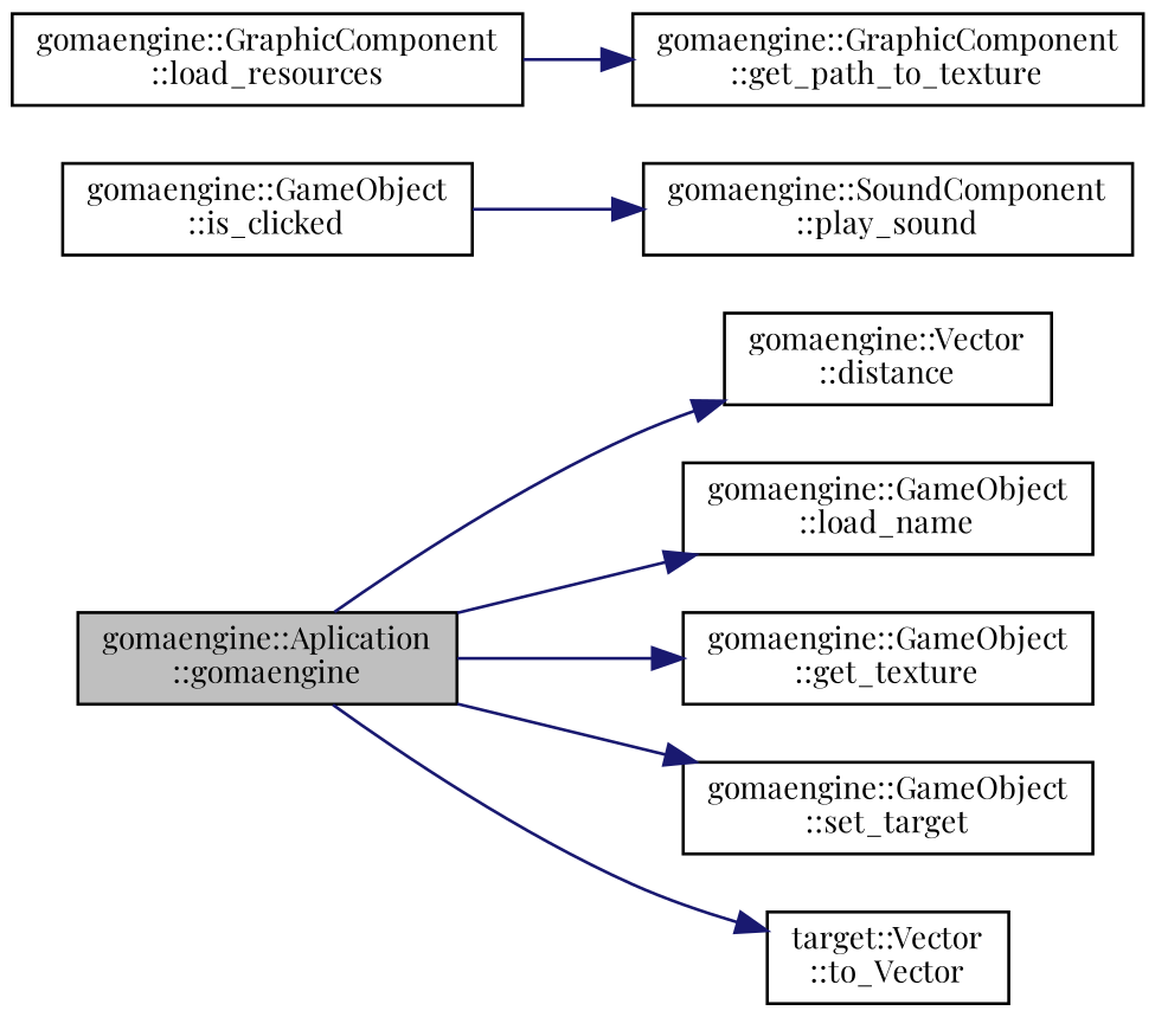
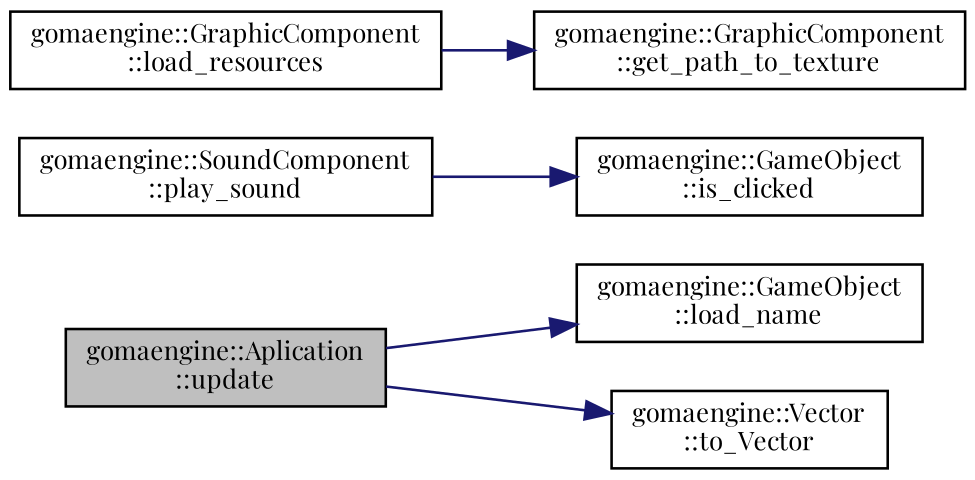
  digraph {
    fontname="Playfair Display"
    rankdir=LR
    node [color=black fillcolor=white fontname="Playfair Display" fontsize=10 shape=record style=filled]
    edge [color=midnightblue fontname="Playfair Display" fontsize=10 labelfontname=Helvetica labelfontsize=10 style=solid]
-   n1 [fillcolor=grey75 fontcolor=black height=0.2 label="gomaengine::Aplication\l::gomaengine" width=0.4]
-   n2 [height=0.2 label="gomaengine::Vector\l::distance" width=0.4]
+   n1 [fillcolor=grey75 fontcolor=black height=0.2 label="gomaengine::Aplication\l::update" width=0.4]
    n3 [height=0.2 label="gomaengine::GameObject\l::load_name" width=0.4]
-   n4 [height=0.2 label="gomaengine::GameObject\l::get_texture" width=0.4]
-   n5 [height=0.2 label="gomaengine::GameObject\l::set_target" width=0.4]
-   n6 [height=0.2 label="target::Vector\l::to_Vector" width=0.4]
+   n6 [height=0.2 label="gomaengine::Vector\l::to_Vector" width=0.4]
    n7 [height=0.2 label="gomaengine::GameObject\l::is_clicked" width=0.4]
    n8 [height=0.2 label="gomaengine::SoundComponent\l::play_sound" width=0.4]
    n9 [height=0.2 label="gomaengine::GraphicComponent\l::load_resources" width=0.4]
    n10 [height=0.2 label="gomaengine::GraphicComponent\l::get_path_to_texture" width=0.4]
-   n1 -> n2
    n1 -> n3
-   n1 -> n4
-   n1 -> n5
    n1 -> n6
-   n7 -> n8
+   n8 -> n7
    n9 -> n10
  }
